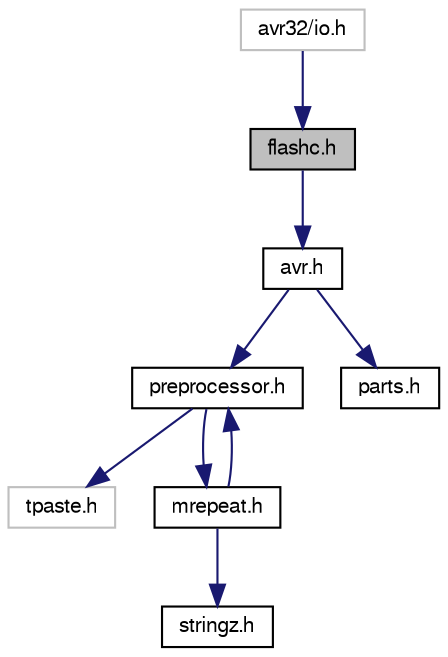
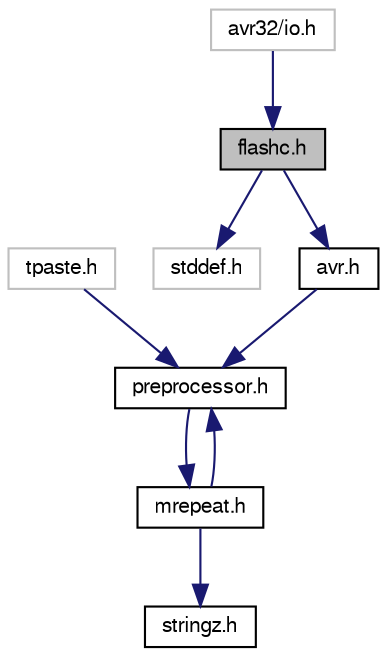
  digraph {
    node [color=black fillcolor=white fontname=FreeSans fontsize=10 shape=record style=filled]
    edge [color=midnightblue fontname=FreeSans fontsize=10 labelfontname=FreeSans labelfontsize=10 style=solid]
    n1 [fillcolor=grey75 fontcolor=black height=0.2 label="flashc.h" width=0.4]
+   n2 [color=grey75 height=0.2 label="stddef.h" width=0.4]
    n3 [height=0.2 label="avr.h" width=0.4]
    n4 [color=grey75 height=0.2 label="avr32/io.h" width=0.4]
    n5 [height=0.2 label="preprocessor.h" width=0.4]
-   n6 [height=0.2 label="parts.h" width=0.4]
    n7 [color=grey75 height=0.2 label="tpaste.h" width=0.4]
    n8 [height=0.2 label="mrepeat.h" width=0.4]
    n9 [height=0.2 label="stringz.h" width=0.4]
+   n1 -> n2
    n1 -> n3
    n3 -> n5
-   n3 -> n6
    n4 -> n1
-   n5 -> n7
+   n7 -> n5
    n5 -> n8
    n8 -> n5
    n8 -> n9
  }
